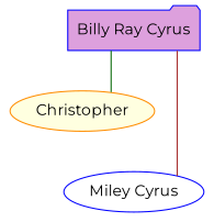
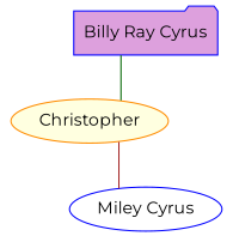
  digraph {
    fontname=Montserrat
    splines=ortho
    node [color=blue fontname=Montserrat shape=ellipse style=filled]
    edge [dir=none fontname=Montserrat]
    n1 [fillcolor=plum label="Billy Ray Cyrus" shape=folder]
    n2 [color=darkorange fillcolor=lightyellow label=Christopher]
    n3 [fillcolor=white label="Miley Cyrus"]
    n1 -> n2 [color=darkgreen]
-   n1 -> n3 [color=brown]
+   n2 -> n3 [color=brown]
  }
